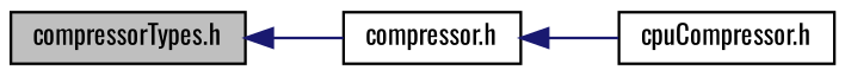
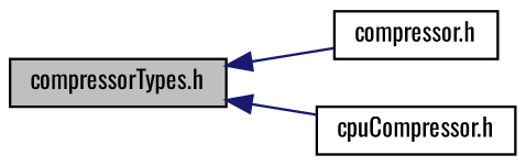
  digraph {
    fontname=Oswald
    rankdir=LR
    node [color=black fillcolor=white fontname=Oswald fontsize=10 shape=record style=filled]
    edge [color=midnightblue dir=back fontname=Oswald fontsize=10 labelfontname=FreeSans labelfontsize=10 style=solid]
    n1 [fillcolor=grey75 fontcolor=black height=0.2 label="compressorTypes.h" width=0.4]
    n2 [height=0.2 label="compressor.h" width=0.4]
    n3 [height=0.2 label="cpuCompressor.h" width=0.4]
    n1 -> n2
-   n2 -> n3
+   n1 -> n3
  }
